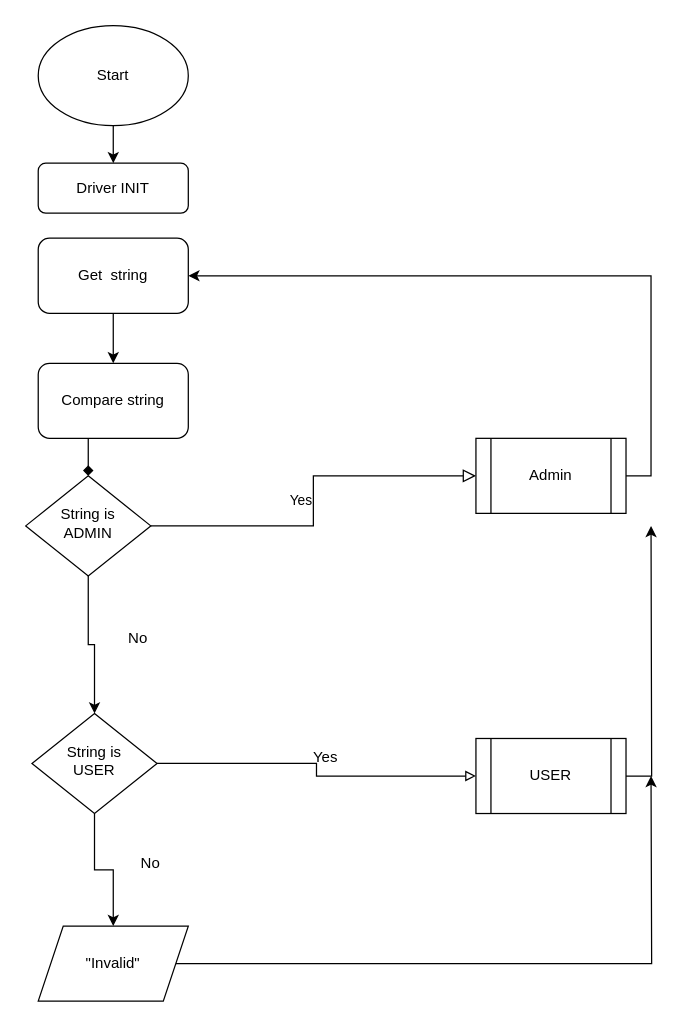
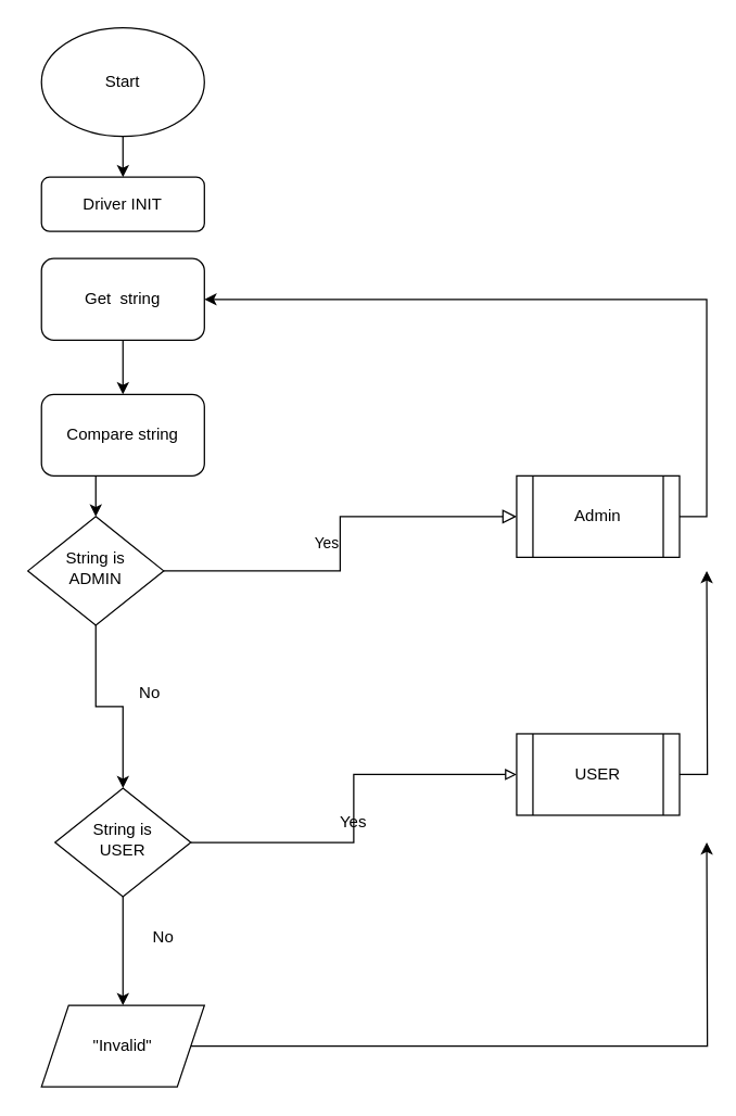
  <mxCell id="0" />
  <mxCell id="1" parent="0" />
  <mxCell id="2" value="Driver INIT" style="rounded=1;whiteSpace=wrap;html=1;fontSize=12;glass=0;strokeWidth=1;shadow=0;" parent="1" vertex="1"><mxGeometry x="30" y="130" width="120" height="40" as="geometry" /></mxCell>
  <mxCell id="3" style="edgeStyle=orthogonalEdgeStyle;rounded=0;orthogonalLoop=1;jettySize=auto;html=1;exitX=1;exitY=0.5;exitDx=0;exitDy=0;entryX=0;entryY=0.5;entryDx=0;entryDy=0;endArrow=block;endFill=0;" edge="1" parent="1" source="5" target="18"><mxGeometry relative="1" as="geometry" /></mxCell>
  <mxCell id="4" style="edgeStyle=orthogonalEdgeStyle;rounded=0;orthogonalLoop=1;jettySize=auto;html=1;exitX=0.5;exitY=1;exitDx=0;exitDy=0;endArrow=classic;endFill=1;entryX=0.5;entryY=0;entryDx=0;entryDy=0;" edge="1" parent="1" source="5" target="23"><mxGeometry relative="1" as="geometry"><mxPoint x="90" y="760" as="targetPoint" /></mxGeometry></mxCell>
- <mxCell id="5" value="String is&lt;br&gt;USER" style="rhombus;whiteSpace=wrap;html=1;shadow=0;fontFamily=Helvetica;fontSize=12;align=center;strokeWidth=1;spacing=6;spacingTop=-4;" parent="1" vertex="1"><mxGeometry x="25" y="570" width="100" height="80" as="geometry" /></mxCell>
+ <mxCell id="5" value="String is&lt;br&gt;USER" style="rhombus;whiteSpace=wrap;html=1;shadow=0;fontFamily=Helvetica;fontSize=12;align=center;strokeWidth=1;spacing=6;spacingTop=-4;" parent="1" vertex="1"><mxGeometry x="40" y="580" width="100" height="80" as="geometry" /></mxCell>
  <mxCell id="6" value="Yes" style="edgeStyle=orthogonalEdgeStyle;rounded=0;html=1;jettySize=auto;orthogonalLoop=1;fontSize=11;endArrow=block;endFill=0;endSize=8;strokeWidth=1;shadow=0;labelBackgroundColor=none;entryX=0;entryY=0.5;entryDx=0;entryDy=0;" parent="1" source="8" target="16" edge="1"><mxGeometry y="10" relative="1" as="geometry"><mxPoint as="offset" /><mxPoint x="450" y="480" as="targetPoint" /></mxGeometry></mxCell>
  <mxCell id="7" style="edgeStyle=orthogonalEdgeStyle;rounded=0;orthogonalLoop=1;jettySize=auto;html=1;exitX=0.5;exitY=1;exitDx=0;exitDy=0;entryX=0.5;entryY=0;entryDx=0;entryDy=0;" edge="1" parent="1" source="8" target="5"><mxGeometry relative="1" as="geometry" /></mxCell>
  <mxCell id="8" value="String is&lt;br&gt;ADMIN" style="rhombus;whiteSpace=wrap;html=1;shadow=0;fontFamily=Helvetica;fontSize=12;align=center;strokeWidth=1;spacing=6;spacingTop=-4;" parent="1" vertex="1"><mxGeometry x="20" y="380" width="100" height="80" as="geometry" /></mxCell>
  <mxCell id="9" style="edgeStyle=orthogonalEdgeStyle;rounded=0;orthogonalLoop=1;jettySize=auto;html=1;exitX=0.5;exitY=1;exitDx=0;exitDy=0;entryX=0.5;entryY=0;entryDx=0;entryDy=0;" edge="1" parent="1" source="10" target="2"><mxGeometry relative="1" as="geometry" /></mxCell>
  <mxCell id="10" value="Start" style="ellipse;whiteSpace=wrap;html=1;" vertex="1" parent="1"><mxGeometry x="30" y="20" width="120" height="80" as="geometry" /></mxCell>
  <mxCell id="11" style="edgeStyle=orthogonalEdgeStyle;rounded=0;orthogonalLoop=1;jettySize=auto;html=1;exitX=0.5;exitY=1;exitDx=0;exitDy=0;entryX=0.5;entryY=0;entryDx=0;entryDy=0;" edge="1" parent="1" source="12" target="14"><mxGeometry relative="1" as="geometry" /></mxCell>
  <mxCell id="12" value="Get&amp;nbsp; string" style="rounded=1;whiteSpace=wrap;html=1;" vertex="1" parent="1"><mxGeometry x="30" y="190" width="120" height="60" as="geometry" /></mxCell>
- <mxCell id="13" style="edgeStyle=orthogonalEdgeStyle;rounded=0;orthogonalLoop=1;jettySize=auto;html=1;exitX=0.5;exitY=1;exitDx=0;exitDy=0;entryX=0.5;entryY=0;entryDx=0;entryDy=0;endArrow=diamond;" edge="1" parent="1" source="14" target="8"><mxGeometry relative="1" as="geometry" /></mxCell>
+ <mxCell id="13" style="edgeStyle=orthogonalEdgeStyle;rounded=0;orthogonalLoop=1;jettySize=auto;html=1;exitX=0.5;exitY=1;exitDx=0;exitDy=0;entryX=0.5;entryY=0;entryDx=0;entryDy=0;" edge="1" parent="1" source="14" target="8"><mxGeometry relative="1" as="geometry" /></mxCell>
  <mxCell id="14" value="Compare string" style="rounded=1;whiteSpace=wrap;html=1;" vertex="1" parent="1"><mxGeometry x="30" y="290" width="120" height="60" as="geometry" /></mxCell>
  <mxCell id="15" style="edgeStyle=orthogonalEdgeStyle;rounded=0;orthogonalLoop=1;jettySize=auto;html=1;exitX=1;exitY=0.5;exitDx=0;exitDy=0;entryX=1;entryY=0.5;entryDx=0;entryDy=0;" edge="1" parent="1" source="16" target="12"><mxGeometry relative="1" as="geometry"><mxPoint x="540" y="190" as="targetPoint" /></mxGeometry></mxCell>
  <mxCell id="16" value="Admin" style="shape=process;whiteSpace=wrap;html=1;backgroundOutline=1;" vertex="1" parent="1"><mxGeometry x="380" y="350" width="120" height="60" as="geometry" /></mxCell>
  <mxCell id="17" style="edgeStyle=orthogonalEdgeStyle;rounded=0;orthogonalLoop=1;jettySize=auto;html=1;exitX=1;exitY=0.5;exitDx=0;exitDy=0;endArrow=classic;endFill=1;" edge="1" parent="1" source="18"><mxGeometry relative="1" as="geometry"><mxPoint x="520" y="420" as="targetPoint" /></mxGeometry></mxCell>
- <mxCell id="18" value="USER" style="shape=process;whiteSpace=wrap;html=1;backgroundOutline=1;" vertex="1" parent="1"><mxGeometry x="380" y="590" width="120" height="60" as="geometry" /></mxCell>
+ <mxCell id="18" value="USER" style="shape=process;whiteSpace=wrap;html=1;backgroundOutline=1;" vertex="1" parent="1"><mxGeometry x="380" y="540" width="120" height="60" as="geometry" /></mxCell>
  <mxCell id="19" value="Yes" style="text;html=1;strokeColor=none;fillColor=none;align=center;verticalAlign=middle;whiteSpace=wrap;rounded=0;" vertex="1" parent="1"><mxGeometry x="240" y="595" width="40" height="20" as="geometry" /></mxCell>
  <mxCell id="20" value="No" style="text;html=1;strokeColor=none;fillColor=none;align=center;verticalAlign=middle;whiteSpace=wrap;rounded=0;" vertex="1" parent="1"><mxGeometry x="90" y="500" width="40" height="20" as="geometry" /></mxCell>
  <mxCell id="21" value="No" style="text;html=1;strokeColor=none;fillColor=none;align=center;verticalAlign=middle;whiteSpace=wrap;rounded=0;" vertex="1" parent="1"><mxGeometry x="100" y="680" width="40" height="20" as="geometry" /></mxCell>
  <mxCell id="22" style="edgeStyle=orthogonalEdgeStyle;rounded=0;orthogonalLoop=1;jettySize=auto;html=1;exitX=1;exitY=0.5;exitDx=0;exitDy=0;endArrow=classic;endFill=1;" edge="1" parent="1" source="23"><mxGeometry relative="1" as="geometry"><mxPoint x="520" y="620" as="targetPoint" /></mxGeometry></mxCell>
  <mxCell id="23" value="&quot;Invalid&quot;" style="shape=parallelogram;perimeter=parallelogramPerimeter;whiteSpace=wrap;html=1;fixedSize=1;" vertex="1" parent="1"><mxGeometry x="30" y="740" width="120" height="60" as="geometry" /></mxCell>
